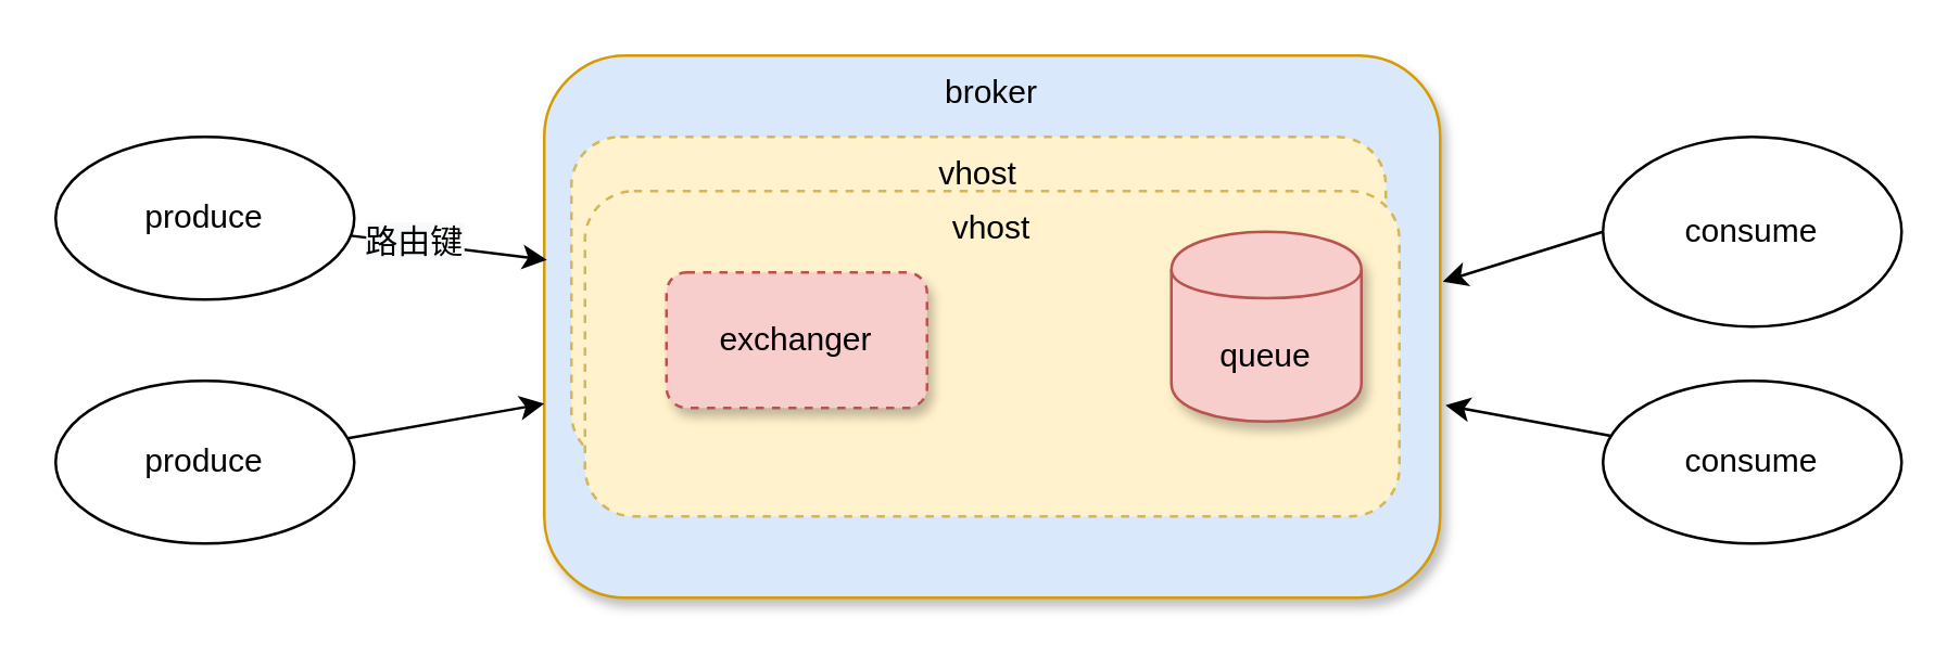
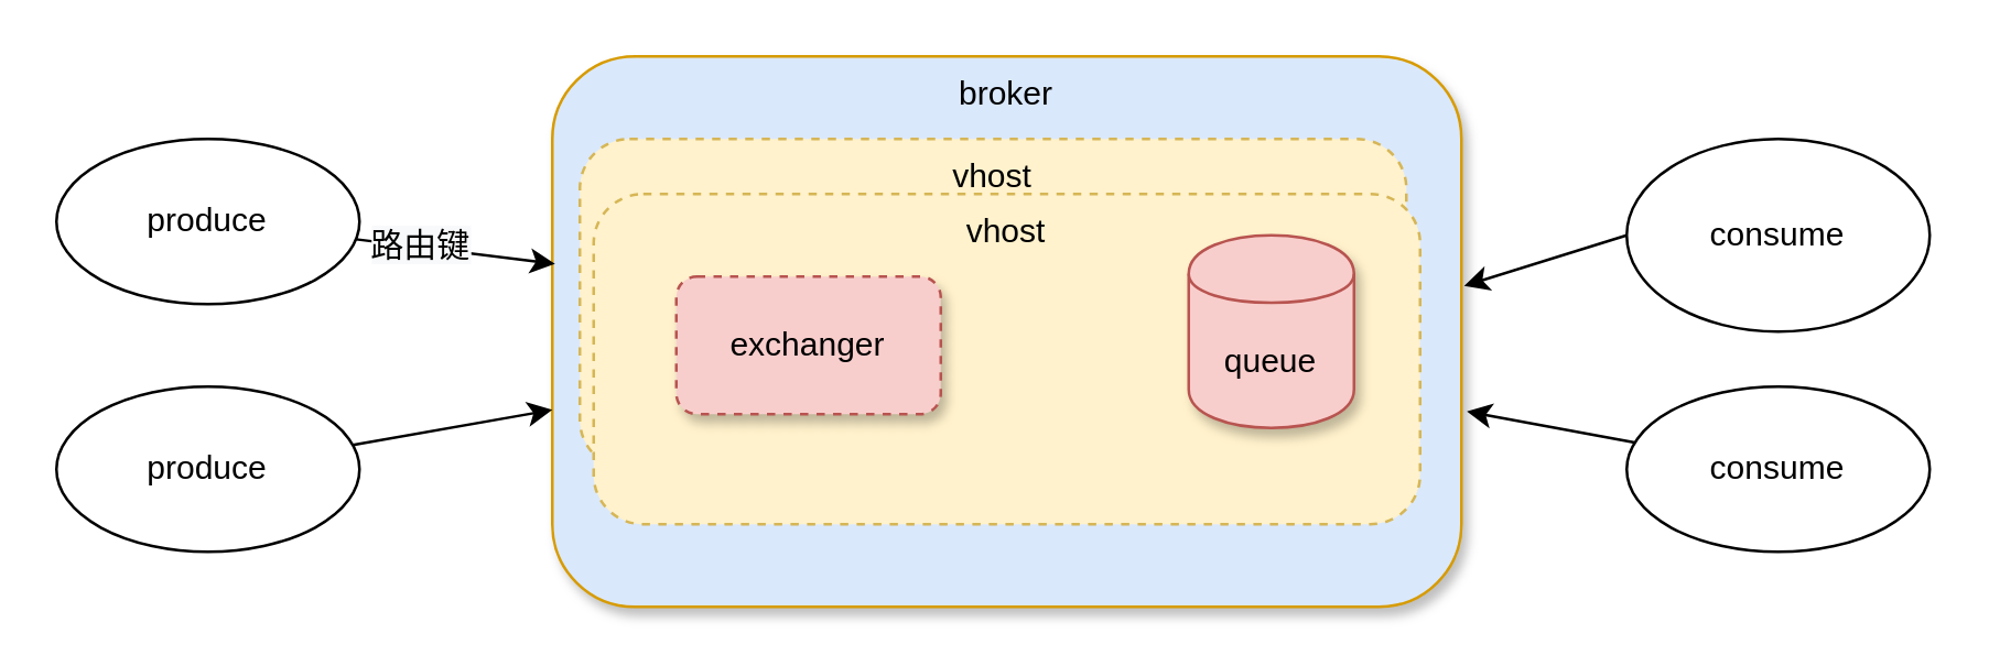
  <mxCell id="0" />
  <mxCell id="1" parent="0" />
  <mxCell id="2" value="broker" style="rounded=1;whiteSpace=wrap;html=1;verticalAlign=top;fillColor=#dae8fc;strokeColor=#d79b00;shadow=1;" vertex="1" parent="1"><mxGeometry x="200" y="20" width="330" height="200" as="geometry" /></mxCell>
  <mxCell id="3" value="vhost" style="rounded=1;whiteSpace=wrap;html=1;verticalAlign=top;fillColor=#fff2cc;strokeColor=#d6b656;dashed=1;" vertex="1" parent="1"><mxGeometry x="210" y="50" width="300" height="120" as="geometry" /></mxCell>
  <mxCell id="4" value="vhost" style="rounded=1;whiteSpace=wrap;html=1;verticalAlign=top;fillColor=#fff2cc;strokeColor=#d6b656;dashed=1;" vertex="1" parent="1"><mxGeometry x="215" y="70" width="300" height="120" as="geometry" /></mxCell>
  <mxCell id="5" style="rounded=0;orthogonalLoop=1;jettySize=auto;html=1;entryX=0.003;entryY=0.377;entryDx=0;entryDy=0;entryPerimeter=0;" edge="1" parent="1" source="7" target="2"><mxGeometry relative="1" as="geometry" /></mxCell>
  <mxCell id="6" value="&lt;span style=&quot;font-size: 12px ; background-color: rgb(248 , 249 , 250)&quot;&gt;路由键&lt;/span&gt;" style="edgeLabel;html=1;align=center;verticalAlign=middle;resizable=0;points=[];" vertex="1" connectable="0" parent="5"><mxGeometry x="-0.374" y="1" relative="1" as="geometry"><mxPoint as="offset" /></mxGeometry></mxCell>
  <mxCell id="7" value="produce" style="ellipse;whiteSpace=wrap;html=1;" vertex="1" parent="1"><mxGeometry x="20" y="50" width="110" height="60" as="geometry" /></mxCell>
  <mxCell id="8" style="edgeStyle=none;rounded=0;orthogonalLoop=1;jettySize=auto;html=1;entryX=1.003;entryY=0.417;entryDx=0;entryDy=0;entryPerimeter=0;endArrow=classic;endFill=1;exitX=0;exitY=0.5;exitDx=0;exitDy=0;" edge="1" parent="1" source="9" target="2"><mxGeometry relative="1" as="geometry" /></mxCell>
  <mxCell id="9" value="consume" style="ellipse;whiteSpace=wrap;html=1;" vertex="1" parent="1"><mxGeometry x="590" y="50" width="110" height="70" as="geometry" /></mxCell>
  <mxCell id="10" value="exchanger" style="rounded=1;whiteSpace=wrap;html=1;fillColor=#f8cecc;strokeColor=#b85450;shadow=1;dashed=1;" vertex="1" parent="1"><mxGeometry x="245" y="100" width="96" height="50" as="geometry" /></mxCell>
- <mxCell id="11" value="queue" style="shape=cylinder;whiteSpace=wrap;html=1;boundedLbl=1;backgroundOutline=1;fillColor=#f8cecc;strokeColor=#b85450;shadow=1;" vertex="1" parent="1"><mxGeometry x="431" y="85" width="70" height="70" as="geometry" /></mxCell>
+ <mxCell id="11" value="queue" style="shape=cylinder;whiteSpace=wrap;html=1;boundedLbl=1;backgroundOutline=1;fillColor=#f8cecc;strokeColor=#b85450;shadow=1;" vertex="1" parent="1"><mxGeometry x="431" y="85" width="60" height="70" as="geometry" /></mxCell>
  <mxCell id="12" style="edgeStyle=none;rounded=0;orthogonalLoop=1;jettySize=auto;html=1;entryX=1.006;entryY=0.645;entryDx=0;entryDy=0;entryPerimeter=0;endArrow=classic;endFill=1;" edge="1" parent="1" source="13" target="2"><mxGeometry relative="1" as="geometry" /></mxCell>
  <mxCell id="13" value="consume" style="ellipse;whiteSpace=wrap;html=1;" vertex="1" parent="1"><mxGeometry x="590" y="140" width="110" height="60" as="geometry" /></mxCell>
  <mxCell id="14" style="edgeStyle=none;rounded=0;orthogonalLoop=1;jettySize=auto;html=1;endArrow=classic;endFill=1;" edge="1" parent="1" source="15" target="2"><mxGeometry relative="1" as="geometry" /></mxCell>
  <mxCell id="15" value="produce" style="ellipse;whiteSpace=wrap;html=1;" vertex="1" parent="1"><mxGeometry x="20" y="140" width="110" height="60" as="geometry" /></mxCell>
